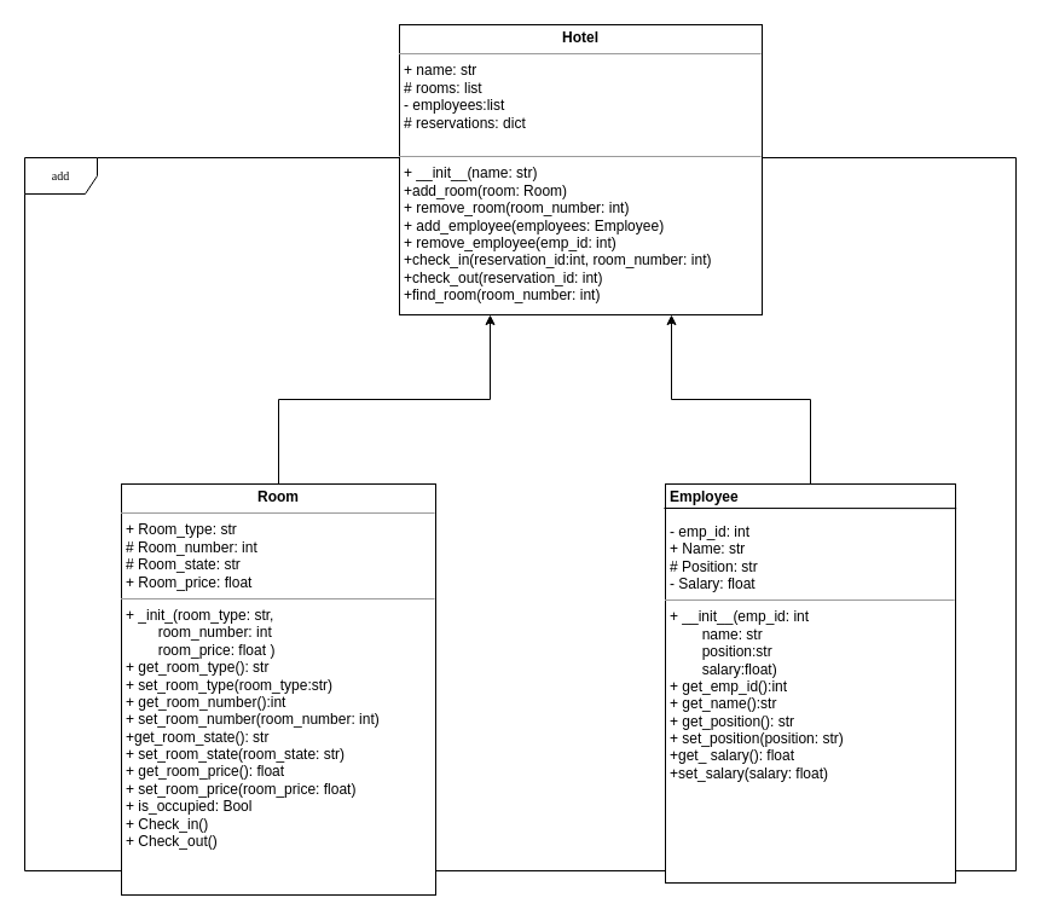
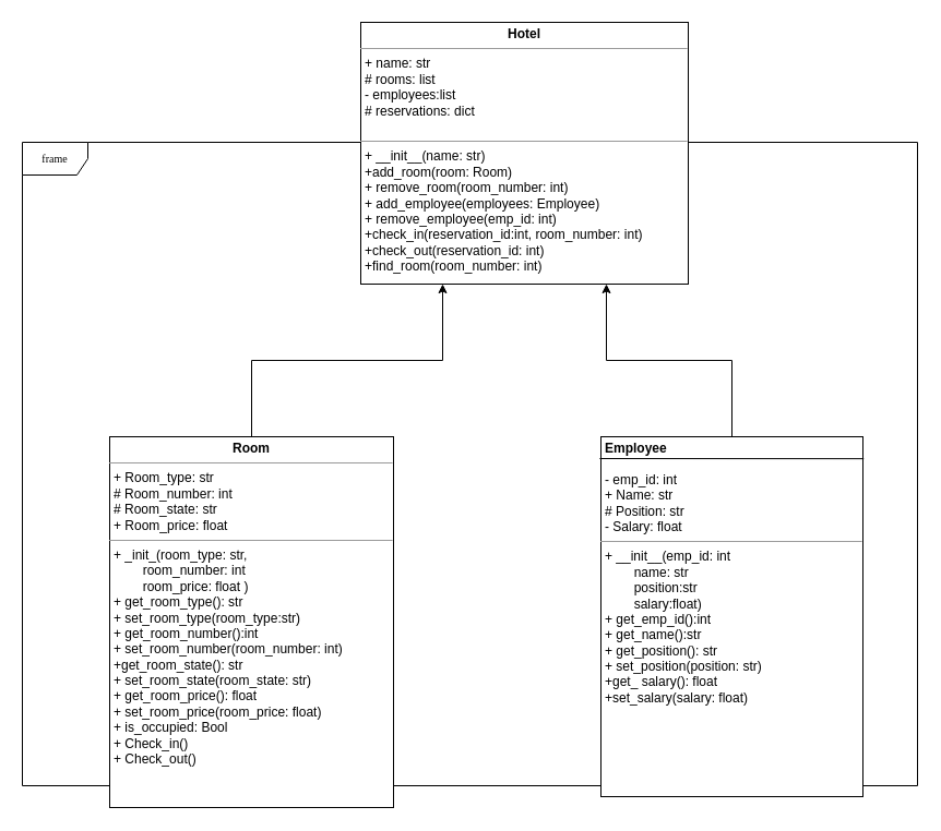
  <mxCell id="0" />
  <mxCell id="1" parent="0" />
- <mxCell id="2" value="add" style="shape=umlFrame;whiteSpace=wrap;html=1;rounded=0;shadow=0;comic=0;labelBackgroundColor=none;strokeWidth=1;fontFamily=Verdana;fontSize=10;align=center;" parent="1" vertex="1"><mxGeometry x="20" y="130" width="820" height="590" as="geometry" /></mxCell>
+ <mxCell id="2" value="frame" style="shape=umlFrame;whiteSpace=wrap;html=1;rounded=0;shadow=0;comic=0;labelBackgroundColor=none;strokeWidth=1;fontFamily=Verdana;fontSize=10;align=center;" parent="1" vertex="1"><mxGeometry x="20" y="130" width="820" height="590" as="geometry" /></mxCell>
  <mxCell id="3" value="&lt;p style=&quot;margin:0px;margin-top:4px;text-align:center;&quot;&gt;&lt;/p&gt;&lt;p style=&quot;margin:0px;margin-left:4px;&quot;&gt;&lt;b&gt;Employee&lt;/b&gt;&lt;/p&gt;&lt;p style=&quot;margin:0px;margin-left:4px;&quot;&gt;&lt;b&gt;&lt;br&gt;&lt;/b&gt;&lt;/p&gt;&lt;p style=&quot;margin:0px;margin-left:4px;&quot;&gt;- emp_id: int&lt;br&gt;+ Name: str&lt;/p&gt;&lt;p style=&quot;margin:0px;margin-left:4px;&quot;&gt;# Position: str&lt;/p&gt;&lt;p style=&quot;margin:0px;margin-left:4px;&quot;&gt;- Salary: float&lt;/p&gt;&lt;hr size=&quot;1&quot;&gt;&lt;p style=&quot;margin:0px;margin-left:4px;&quot;&gt;+ __init__(emp_id: int&lt;/p&gt;&lt;p style=&quot;margin:0px;margin-left:4px;&quot;&gt;&lt;span style=&quot;white-space: pre;&quot;&gt;&#09;&lt;/span&gt;name: str&lt;/p&gt;&lt;p style=&quot;margin:0px;margin-left:4px;&quot;&gt;&lt;span style=&quot;white-space: pre;&quot;&gt;&#09;&lt;/span&gt;position:str&lt;/p&gt;&lt;p style=&quot;margin:0px;margin-left:4px;&quot;&gt;&lt;span style=&quot;white-space: pre;&quot;&gt;&#09;&lt;/span&gt;salary:float)&lt;br&gt;+ get_emp_id():int&lt;/p&gt;&lt;p style=&quot;margin:0px;margin-left:4px;&quot;&gt;+ get_name():str&lt;/p&gt;&lt;p style=&quot;margin:0px;margin-left:4px;&quot;&gt;+ get_position(): str&lt;/p&gt;&lt;p style=&quot;margin:0px;margin-left:4px;&quot;&gt;+ set_position(position: str)&lt;/p&gt;&lt;p style=&quot;margin:0px;margin-left:4px;&quot;&gt;+get_ salary(): float&lt;/p&gt;&lt;p style=&quot;margin:0px;margin-left:4px;&quot;&gt;+set_salary(salary: float)&lt;/p&gt;" style="verticalAlign=top;align=left;overflow=fill;fontSize=12;fontFamily=Helvetica;html=1;rounded=0;shadow=0;comic=0;labelBackgroundColor=none;strokeWidth=1" parent="1" vertex="1"><mxGeometry x="550" y="400" width="240" height="330" as="geometry" /></mxCell>
  <mxCell id="4" style="edgeStyle=orthogonalEdgeStyle;rounded=0;orthogonalLoop=1;jettySize=auto;html=1;exitX=0.5;exitY=0;exitDx=0;exitDy=0;entryX=0.75;entryY=1;entryDx=0;entryDy=0;" parent="1" source="3" target="5" edge="1"><mxGeometry relative="1" as="geometry" /></mxCell>
  <mxCell id="5" value="&lt;p style=&quot;margin:0px;margin-top:4px;text-align:center;&quot;&gt;&lt;b&gt;Hotel&lt;/b&gt;&lt;/p&gt;&lt;hr size=&quot;1&quot;&gt;&lt;p style=&quot;margin:0px;margin-left:4px;&quot;&gt;+ name: str&lt;br&gt;# rooms: list&lt;/p&gt;&lt;p style=&quot;margin:0px;margin-left:4px;&quot;&gt;- employees:list&lt;/p&gt;&lt;p style=&quot;margin:0px;margin-left:4px;&quot;&gt;# reservations: dict&lt;/p&gt;&lt;p style=&quot;margin:0px;margin-left:4px;&quot;&gt;&lt;br&gt;&lt;/p&gt;&lt;hr size=&quot;1&quot;&gt;&lt;p style=&quot;margin:0px;margin-left:4px;&quot;&gt;+ __init__(name: str)&lt;/p&gt;&lt;p style=&quot;margin:0px;margin-left:4px;&quot;&gt;+add_room(room: Room)&lt;br&gt;+ remove_room(room_number: int)&lt;/p&gt;&lt;p style=&quot;margin:0px;margin-left:4px;&quot;&gt;+ add_employee(employees: Employee)&lt;/p&gt;&lt;p style=&quot;margin:0px;margin-left:4px;&quot;&gt;+ remove_employee(emp_id: int)&lt;/p&gt;&lt;p style=&quot;margin:0px;margin-left:4px;&quot;&gt;+check_in(reservation_id:int, room_number: int)&lt;/p&gt;&lt;p style=&quot;margin:0px;margin-left:4px;&quot;&gt;+check_out(reservation_id: int)&lt;/p&gt;&lt;p style=&quot;margin:0px;margin-left:4px;&quot;&gt;+find_room(room_number: int)&lt;/p&gt;" style="verticalAlign=top;align=left;overflow=fill;fontSize=12;fontFamily=Helvetica;html=1;rounded=0;shadow=0;comic=0;labelBackgroundColor=none;strokeWidth=1" parent="1" vertex="1"><mxGeometry x="330" y="20" width="300" height="240" as="geometry" /></mxCell>
  <mxCell id="6" value="&lt;p style=&quot;margin:0px;margin-top:4px;text-align:center;&quot;&gt;&lt;b&gt;Room&lt;/b&gt;&lt;/p&gt;&lt;hr size=&quot;1&quot;&gt;&lt;p style=&quot;margin:0px;margin-left:4px;&quot;&gt;+ Room_type: str&lt;br&gt;# Room_number: int&lt;/p&gt;&lt;p style=&quot;margin:0px;margin-left:4px;&quot;&gt;# Room_state: str&lt;/p&gt;&lt;p style=&quot;margin:0px;margin-left:4px;&quot;&gt;+ Room_price: float&lt;/p&gt;&lt;hr size=&quot;1&quot;&gt;&lt;p style=&quot;margin:0px;margin-left:4px;&quot;&gt;+ _init_(room_type: str,&amp;nbsp;&lt;/p&gt;&lt;p style=&quot;margin:0px;margin-left:4px;&quot;&gt;&lt;span style=&quot;white-space: pre;&quot;&gt;&#09;&lt;/span&gt;room_number: int&lt;/p&gt;&lt;p style=&quot;margin:0px;margin-left:4px;&quot;&gt;&lt;span style=&quot;background-color: initial;&quot;&gt;&lt;span style=&quot;white-space: pre;&quot;&gt;&#09;&lt;/span&gt;room_price: float )&lt;/span&gt;&lt;/p&gt;&lt;p style=&quot;margin:0px;margin-left:4px;&quot;&gt;&lt;span style=&quot;background-color: initial;&quot;&gt;+ get_room_type(): str&lt;/span&gt;&lt;/p&gt;&lt;p style=&quot;margin:0px;margin-left:4px;&quot;&gt;&lt;span style=&quot;background-color: initial;&quot;&gt;+ set_room_type(room_type:str)&lt;/span&gt;&lt;/p&gt;&lt;p style=&quot;margin:0px;margin-left:4px;&quot;&gt;&lt;span style=&quot;background-color: initial;&quot;&gt;+ get_room_number():int&lt;/span&gt;&lt;/p&gt;&lt;p style=&quot;margin:0px;margin-left:4px;&quot;&gt;&lt;span style=&quot;background-color: initial;&quot;&gt;+ set_room_number(room_number: int)&lt;/span&gt;&lt;/p&gt;&lt;p style=&quot;margin:0px;margin-left:4px;&quot;&gt;&lt;span style=&quot;background-color: initial;&quot;&gt;+get_room_state(): str&lt;/span&gt;&lt;/p&gt;&lt;p style=&quot;margin:0px;margin-left:4px;&quot;&gt;&lt;span style=&quot;background-color: initial;&quot;&gt;+ set_room_state(room_state: str)&lt;/span&gt;&lt;/p&gt;&lt;p style=&quot;margin:0px;margin-left:4px;&quot;&gt;&lt;span style=&quot;background-color: initial;&quot;&gt;+ get_room_price(): float&lt;/span&gt;&lt;/p&gt;&lt;p style=&quot;margin:0px;margin-left:4px;&quot;&gt;&lt;span style=&quot;background-color: initial;&quot;&gt;+ set_room_price(room_price: float)&lt;/span&gt;&lt;/p&gt;&lt;p style=&quot;margin:0px;margin-left:4px;&quot;&gt;+ is_occupied: Bool&lt;/p&gt;&lt;p style=&quot;margin:0px;margin-left:4px;&quot;&gt;+ Check_in()&lt;/p&gt;&lt;p style=&quot;margin:0px;margin-left:4px;&quot;&gt;+ Check_out()&lt;/p&gt;&lt;p style=&quot;margin:0px;margin-left:4px;&quot;&gt;&lt;br&gt;&lt;/p&gt;" style="verticalAlign=top;align=left;overflow=fill;fontSize=12;fontFamily=Helvetica;html=1;rounded=0;shadow=0;comic=0;labelBackgroundColor=none;strokeWidth=1" parent="1" vertex="1"><mxGeometry x="100" y="400" width="260" height="340" as="geometry" /></mxCell>
  <mxCell id="7" style="edgeStyle=orthogonalEdgeStyle;rounded=0;orthogonalLoop=1;jettySize=auto;html=1;exitX=0.5;exitY=0;exitDx=0;exitDy=0;entryX=0.25;entryY=1;entryDx=0;entryDy=0;" parent="1" source="6" target="5" edge="1"><mxGeometry relative="1" as="geometry"><mxPoint x="645" y="410" as="sourcePoint" /><mxPoint x="435" y="270" as="targetPoint" /></mxGeometry></mxCell>
  <mxCell id="8" value="" style="endArrow=none;html=1;rounded=0;exitX=1.003;exitY=0.061;exitDx=0;exitDy=0;exitPerimeter=0;entryX=0.005;entryY=0.15;entryDx=0;entryDy=0;entryPerimeter=0;" edge="1" parent="1" source="3"><mxGeometry width="50" height="50" relative="1" as="geometry"><mxPoint x="730" y="423.64" as="sourcePoint" /><mxPoint x="548.92" y="420" as="targetPoint" /></mxGeometry></mxCell>
